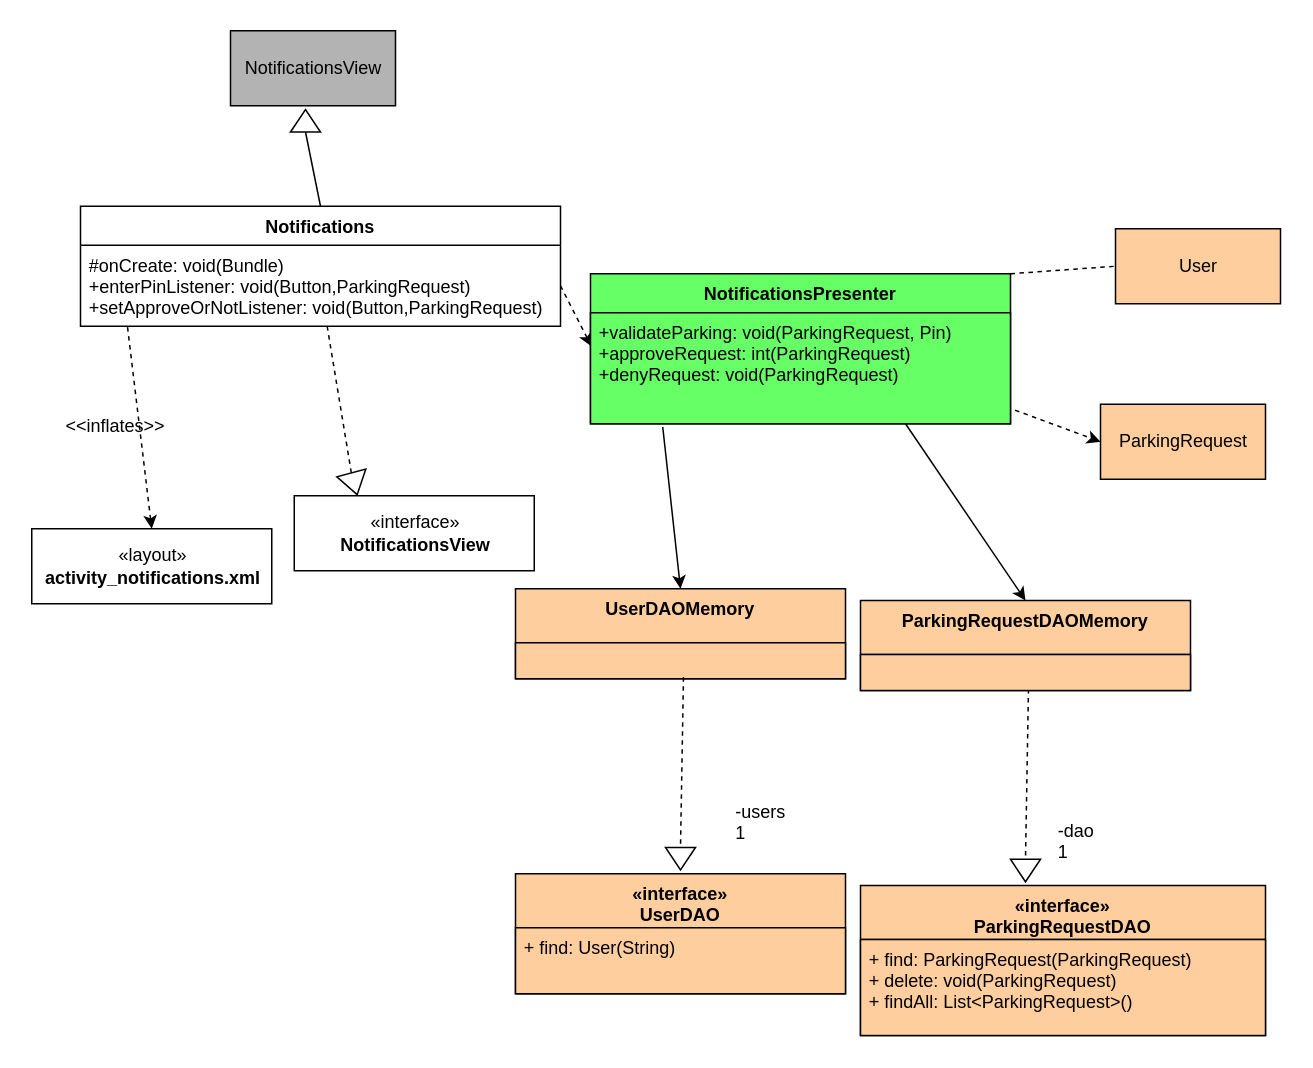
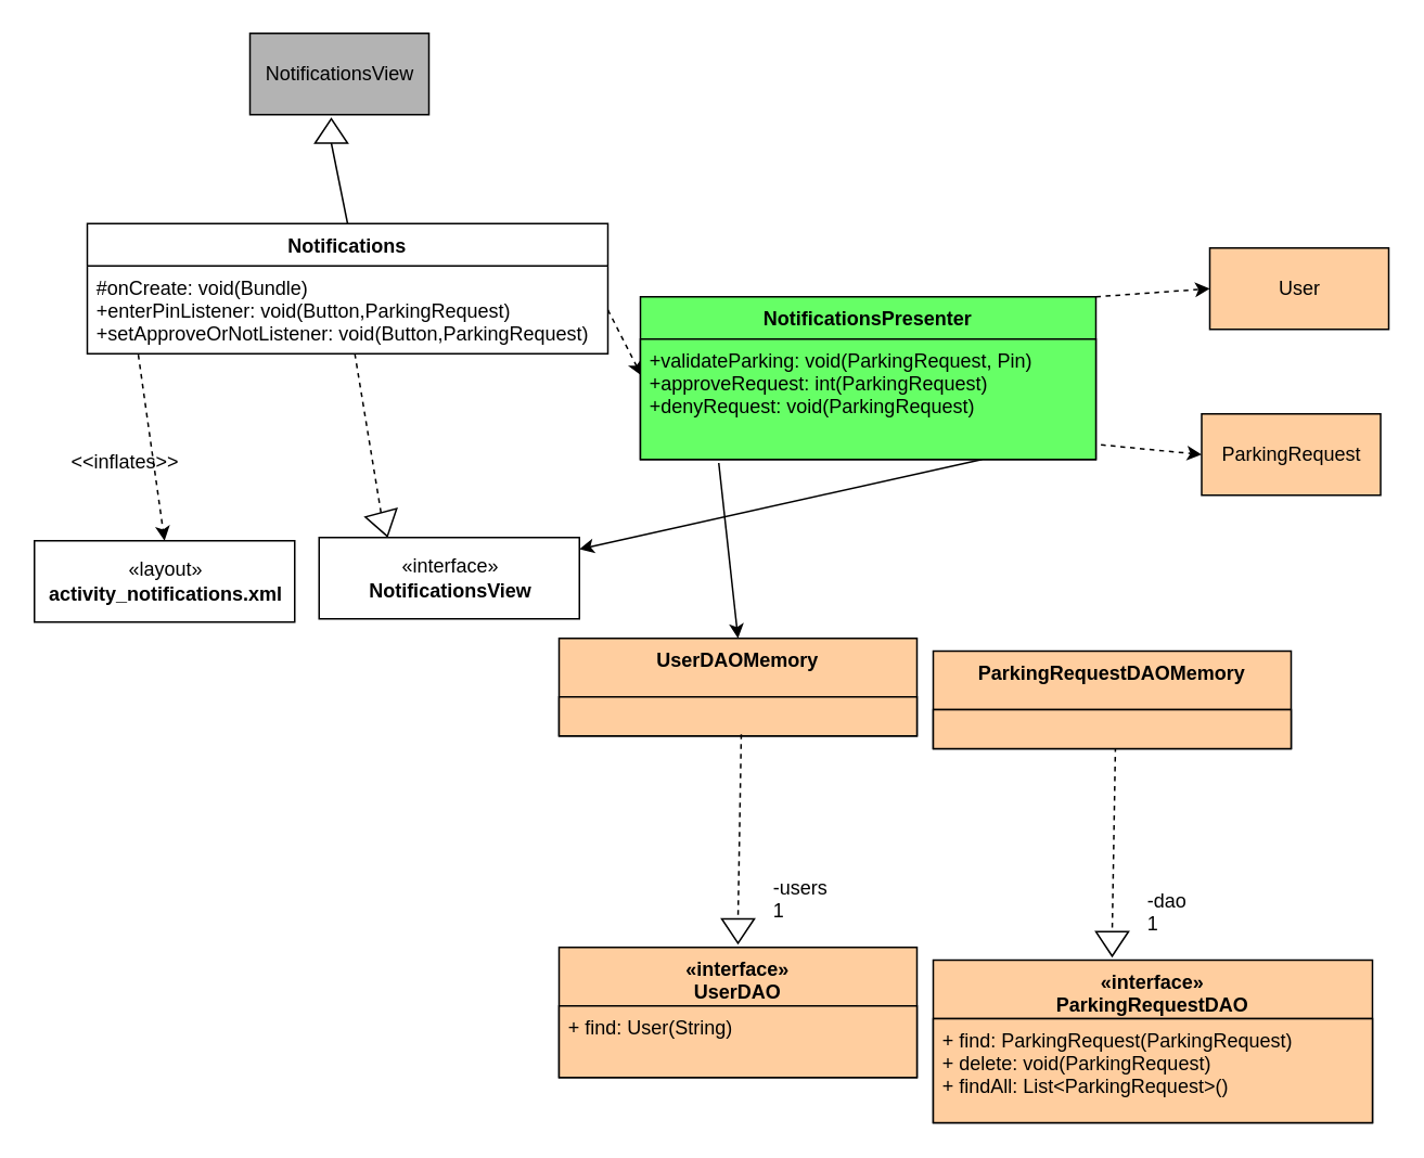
  <mxCell id="0" />
  <mxCell id="1" parent="0" />
  <mxCell id="2" value="NotificationsView" style="html=1;fillColor=#B3B3B3;strokeColor=#000000;" vertex="1" parent="1"><mxGeometry x="153" y="20" width="110" height="50" as="geometry" /></mxCell>
  <mxCell id="3" value="" style="triangle;whiteSpace=wrap;html=1;strokeColor=#000000;fillColor=#FFFFFF;rotation=-90;" vertex="1" parent="1"><mxGeometry x="195.5" y="70" width="15" height="20" as="geometry" /></mxCell>
  <mxCell id="4" value="" style="endArrow=none;html=1;entryX=0;entryY=0.5;entryDx=0;entryDy=0;exitX=0.5;exitY=0;exitDx=0;exitDy=0;" edge="1" parent="1" source="26" target="3"><mxGeometry width="50" height="50" relative="1" as="geometry"><mxPoint x="188" y="172" as="sourcePoint" /><mxPoint x="223" y="122" as="targetPoint" /></mxGeometry></mxCell>
  <mxCell id="5" value="" style="endArrow=classic;html=1;exitX=0.098;exitY=1.011;exitDx=0;exitDy=0;exitPerimeter=0;dashed=1;entryX=0.5;entryY=0;entryDx=0;entryDy=0;" edge="1" parent="1" source="27" target="6"><mxGeometry width="50" height="50" relative="1" as="geometry"><mxPoint x="113" y="342" as="sourcePoint" /><mxPoint x="83" y="332" as="targetPoint" /></mxGeometry></mxCell>
- <mxCell id="6" value="«layout»&lt;br&gt;&lt;b&gt;activity_notifications.xml&lt;/b&gt;" style="html=1;strokeColor=#000000;fillColor=#FFFFFF;" vertex="1" parent="1"><mxGeometry x="20.5" y="352" width="160" height="50" as="geometry" /></mxCell>
+ <mxCell id="6" value="«layout»&lt;br&gt;&lt;b&gt;activity_notifications.xml&lt;/b&gt;" style="html=1;strokeColor=#000000;fillColor=#FFFFFF;" vertex="1" parent="1"><mxGeometry x="20.5" y="332" width="160" height="50" as="geometry" /></mxCell>
  <mxCell id="7" value="" style="triangle;whiteSpace=wrap;html=1;strokeColor=#000000;fillColor=#FFFFFF;rotation=75;" vertex="1" parent="1"><mxGeometry x="228" y="312" width="15" height="20" as="geometry" /></mxCell>
  <mxCell id="8" value="" style="endArrow=none;html=1;entryX=0;entryY=0.5;entryDx=0;entryDy=0;dashed=1;" edge="1" parent="1" source="27" target="7"><mxGeometry width="50" height="50" relative="1" as="geometry"><mxPoint x="203" y="304.432" as="sourcePoint" /><mxPoint x="233" y="312" as="targetPoint" /></mxGeometry></mxCell>
  <mxCell id="9" value="«interface»&lt;br&gt;&lt;span style=&quot;font-weight: 700&quot;&gt;Notifications&lt;/span&gt;&lt;span style=&quot;font-weight: 700&quot;&gt;View&lt;/span&gt;" style="html=1;strokeColor=#000000;fillColor=#FFFFFF;" vertex="1" parent="1"><mxGeometry x="195.5" y="330" width="160" height="50" as="geometry" /></mxCell>
  <mxCell id="10" value="" style="endArrow=classic;html=1;exitX=1;exitY=0.5;exitDx=0;exitDy=0;dashed=1;entryX=0.004;entryY=0.863;entryDx=0;entryDy=0;entryPerimeter=0;" edge="1" parent="1" source="27"><mxGeometry width="50" height="50" relative="1" as="geometry"><mxPoint x="366.18" y="222.004" as="sourcePoint" /><mxPoint x="393.64" y="230.438" as="targetPoint" /></mxGeometry></mxCell>
  <mxCell id="11" value="NotificationsPresenter" style="swimlane;fontStyle=1;align=center;verticalAlign=top;childLayout=stackLayout;horizontal=1;startSize=26;horizontalStack=0;resizeParent=1;resizeParentMax=0;resizeLast=0;collapsible=1;marginBottom=0;strokeColor=#000000;fillColor=#66FF66;gradientColor=none;" vertex="1" parent="1"><mxGeometry x="393" y="182" width="280" height="100" as="geometry" /></mxCell>
  <mxCell id="12" value="+validateParking: void(ParkingRequest, Pin)&#10;+approveRequest: int(ParkingRequest)&#10;+denyRequest: void(ParkingRequest)" style="text;strokeColor=#000000;fillColor=#66FF66;align=left;verticalAlign=top;spacingLeft=4;spacingRight=4;overflow=hidden;rotatable=0;points=[[0,0.5],[1,0.5]];portConstraint=eastwest;gradientColor=none;" vertex="1" parent="11"><mxGeometry y="26" width="280" height="74" as="geometry" /></mxCell>
  <mxCell id="13" value="" style="endArrow=classic;html=1;exitX=0.172;exitY=1.029;exitDx=0;exitDy=0;exitPerimeter=0;entryX=0.5;entryY=0;entryDx=0;entryDy=0;" edge="1" parent="1" source="12" target="18"><mxGeometry width="50" height="50" relative="1" as="geometry"><mxPoint x="433" y="342" as="sourcePoint" /><mxPoint x="413" y="362" as="targetPoint" /></mxGeometry></mxCell>
- <mxCell id="14" value="" style="endArrow=none;html=1;exitX=1;exitY=0;exitDx=0;exitDy=0;dashed=1;entryX=0;entryY=0.5;entryDx=0;entryDy=0;" edge="1" parent="1" source="11" target="16"><mxGeometry width="50" height="50" relative="1" as="geometry"><mxPoint x="583" y="214.28" as="sourcePoint" /><mxPoint x="653" y="192" as="targetPoint" /></mxGeometry></mxCell>
+ <mxCell id="14" value="" style="endArrow=classic;html=1;exitX=1;exitY=0;exitDx=0;exitDy=0;dashed=1;entryX=0;entryY=0.5;entryDx=0;entryDy=0;" edge="1" parent="1" source="11" target="16"><mxGeometry width="50" height="50" relative="1" as="geometry"><mxPoint x="583" y="214.28" as="sourcePoint" /><mxPoint x="653" y="192" as="targetPoint" /></mxGeometry></mxCell>
  <mxCell id="15" value="" style="endArrow=classic;html=1;exitX=1.011;exitY=0.878;exitDx=0;exitDy=0;dashed=1;entryX=0;entryY=0.5;entryDx=0;entryDy=0;exitPerimeter=0;" edge="1" parent="1" source="12" target="17"><mxGeometry width="50" height="50" relative="1" as="geometry"><mxPoint x="593" y="272" as="sourcePoint" /><mxPoint x="643" y="282" as="targetPoint" /></mxGeometry></mxCell>
  <mxCell id="16" value="User" style="html=1;strokeColor=#000000;fillColor=#FFCE9F;gradientColor=none;" vertex="1" parent="1"><mxGeometry x="743" y="152" width="110" height="50" as="geometry" /></mxCell>
- <mxCell id="17" value="ParkingRequest" style="html=1;strokeColor=#000000;fillColor=#FFCE9F;gradientColor=none;" vertex="1" parent="1"><mxGeometry x="733" y="269" width="110" height="50" as="geometry" /></mxCell>
+ <mxCell id="17" value="ParkingRequest" style="html=1;strokeColor=#000000;fillColor=#FFCE9F;gradientColor=none;" vertex="1" parent="1"><mxGeometry x="738" y="254" width="110" height="50" as="geometry" /></mxCell>
  <mxCell id="18" value="UserDAOMemory&#10;" style="swimlane;fontStyle=1;align=center;verticalAlign=top;childLayout=stackLayout;horizontal=1;startSize=36;horizontalStack=0;resizeParent=1;resizeParentMax=0;resizeLast=0;collapsible=1;marginBottom=0;strokeColor=#000000;fillColor=#FFCE9F;gradientColor=none;" vertex="1" parent="1"><mxGeometry x="343" y="392" width="220" height="60" as="geometry"><mxRectangle x="360" y="590" width="120" height="70" as="alternateBounds" /></mxGeometry></mxCell>
  <mxCell id="19" value="" style="text;strokeColor=#000000;fillColor=#FFCE9F;align=left;verticalAlign=top;spacingLeft=4;spacingRight=4;overflow=hidden;rotatable=0;points=[[0,0.5],[1,0.5]];portConstraint=eastwest;" vertex="1" parent="18"><mxGeometry y="36" width="220" height="24" as="geometry" /></mxCell>
  <mxCell id="20" value="«interface»&#10;UserDAO&#10;" style="swimlane;fontStyle=1;align=center;verticalAlign=top;childLayout=stackLayout;horizontal=1;startSize=36;horizontalStack=0;resizeParent=1;resizeParentMax=0;resizeLast=0;collapsible=1;marginBottom=0;strokeColor=#000000;fillColor=#FFCE9F;gradientColor=none;" vertex="1" parent="1"><mxGeometry x="343" y="582" width="220" height="80" as="geometry"><mxRectangle x="360" y="590" width="120" height="70" as="alternateBounds" /></mxGeometry></mxCell>
  <mxCell id="21" value="+ find: User(String)" style="text;strokeColor=#000000;fillColor=#FFCE9F;align=left;verticalAlign=top;spacingLeft=4;spacingRight=4;overflow=hidden;rotatable=0;points=[[0,0.5],[1,0.5]];portConstraint=eastwest;" vertex="1" parent="20"><mxGeometry y="36" width="220" height="44" as="geometry" /></mxCell>
  <mxCell id="22" value="" style="triangle;whiteSpace=wrap;html=1;strokeColor=#000000;fillColor=#FFFFFF;rotation=90;" vertex="1" parent="1"><mxGeometry x="445.5" y="562" width="15" height="20" as="geometry" /></mxCell>
  <mxCell id="23" value="" style="endArrow=none;html=1;entryX=0;entryY=0.5;entryDx=0;entryDy=0;dashed=1;exitX=0.509;exitY=0.958;exitDx=0;exitDy=0;exitPerimeter=0;" edge="1" parent="1" source="19" target="22"><mxGeometry width="50" height="50" relative="1" as="geometry"><mxPoint x="257.064" y="502" as="sourcePoint" /><mxPoint x="290.5" y="572" as="targetPoint" /></mxGeometry></mxCell>
  <mxCell id="24" value="&amp;lt;&amp;lt;inflates&amp;gt;&amp;gt;" style="text;html=1;align=center;verticalAlign=middle;resizable=0;points=[];autosize=1;" vertex="1" parent="1"><mxGeometry x="35.5" y="274" width="80" height="20" as="geometry" /></mxCell>
- <mxCell id="25" value="-users&lt;br&gt;1" style="text;html=1;" vertex="1" parent="1"><mxGeometry x="488" y="527" width="50" height="30" as="geometry" /></mxCell>
+ <mxCell id="25" value="-users&lt;br&gt;1" style="text;html=1;" vertex="1" parent="1"><mxGeometry x="473" y="532" width="50" height="30" as="geometry" /></mxCell>
  <mxCell id="26" value="Notifications" style="swimlane;fontStyle=1;align=center;verticalAlign=top;childLayout=stackLayout;horizontal=1;startSize=26;horizontalStack=0;resizeParent=1;resizeParentMax=0;resizeLast=0;collapsible=1;marginBottom=0;strokeColor=#000000;fillColor=#FFFFFF;" vertex="1" parent="1"><mxGeometry x="53" y="137" width="320" height="80" as="geometry" /></mxCell>
  <mxCell id="27" value="#onCreate: void(Bundle)&#10;+enterPinListener: void(Button,ParkingRequest)&#10;+setApproveOrNotListener: void(Button,ParkingRequest)" style="text;strokeColor=none;fillColor=none;align=left;verticalAlign=top;spacingLeft=4;spacingRight=4;overflow=hidden;rotatable=0;points=[[0,0.5],[1,0.5]];portConstraint=eastwest;" vertex="1" parent="26"><mxGeometry y="26" width="320" height="54" as="geometry" /></mxCell>
- <mxCell id="28" value="" style="endArrow=classic;html=1;exitX=0.75;exitY=1;exitDx=0;exitDy=0;entryX=0.5;entryY=0;entryDx=0;entryDy=0;" edge="1" parent="1" target="32" source="11"><mxGeometry width="50" height="50" relative="1" as="geometry"><mxPoint x="671.16" y="291.996" as="sourcePoint" /><mxPoint x="643" y="369.85" as="targetPoint" /></mxGeometry></mxCell>
+ <mxCell id="28" value="" style="endArrow=classic;html=1;exitX=0.75;exitY=1;exitDx=0;exitDy=0;" edge="1" parent="1" target="9" source="11"><mxGeometry width="50" height="50" relative="1" as="geometry"><mxPoint x="671.16" y="291.996" as="sourcePoint" /><mxPoint x="643" y="369.85" as="targetPoint" /></mxGeometry></mxCell>
  <mxCell id="29" value="" style="triangle;whiteSpace=wrap;html=1;strokeColor=#000000;fillColor=#FFFFFF;rotation=90;" vertex="1" parent="1"><mxGeometry x="675.5" y="569.85" width="15" height="20" as="geometry" /></mxCell>
  <mxCell id="30" value="" style="endArrow=none;html=1;entryX=0;entryY=0.5;entryDx=0;entryDy=0;dashed=1;exitX=0.509;exitY=0.958;exitDx=0;exitDy=0;exitPerimeter=0;" edge="1" parent="1" source="33" target="29"><mxGeometry width="50" height="50" relative="1" as="geometry"><mxPoint x="487.064" y="509.85" as="sourcePoint" /><mxPoint x="520.5" y="579.85" as="targetPoint" /></mxGeometry></mxCell>
  <mxCell id="31" value="-dao&lt;br&gt;1" style="text;html=1;" vertex="1" parent="1"><mxGeometry x="703" y="539.85" width="50" height="30" as="geometry" /></mxCell>
  <mxCell id="32" value="ParkingRequestDAOMemory&#10;" style="swimlane;fontStyle=1;align=center;verticalAlign=top;childLayout=stackLayout;horizontal=1;startSize=36;horizontalStack=0;resizeParent=1;resizeParentMax=0;resizeLast=0;collapsible=1;marginBottom=0;strokeColor=#000000;fillColor=#FFCE9F;gradientColor=none;" vertex="1" parent="1"><mxGeometry x="573" y="399.85" width="220" height="60" as="geometry"><mxRectangle x="360" y="590" width="120" height="70" as="alternateBounds" /></mxGeometry></mxCell>
  <mxCell id="33" value="" style="text;strokeColor=#000000;fillColor=#FFCE9F;align=left;verticalAlign=top;spacingLeft=4;spacingRight=4;overflow=hidden;rotatable=0;points=[[0,0.5],[1,0.5]];portConstraint=eastwest;" vertex="1" parent="32"><mxGeometry y="36" width="220" height="24" as="geometry" /></mxCell>
  <mxCell id="34" value="«interface»&#10;ParkingRequestDAO&#10;" style="swimlane;fontStyle=1;align=center;verticalAlign=top;childLayout=stackLayout;horizontal=1;startSize=36;horizontalStack=0;resizeParent=1;resizeParentMax=0;resizeLast=0;collapsible=1;marginBottom=0;strokeColor=#000000;fillColor=#FFCE9F;gradientColor=none;" vertex="1" parent="1"><mxGeometry x="573" y="589.85" width="270" height="100" as="geometry"><mxRectangle x="360" y="590" width="120" height="70" as="alternateBounds" /></mxGeometry></mxCell>
  <mxCell id="35" value="+ find: ParkingRequest(ParkingRequest)&#10;+ delete: void(ParkingRequest)&#10;+ findAll: List&lt;ParkingRequest&gt;()" style="text;strokeColor=#000000;fillColor=#FFCE9F;align=left;verticalAlign=top;spacingLeft=4;spacingRight=4;overflow=hidden;rotatable=0;points=[[0,0.5],[1,0.5]];portConstraint=eastwest;" vertex="1" parent="34"><mxGeometry y="36" width="270" height="64" as="geometry" /></mxCell>
